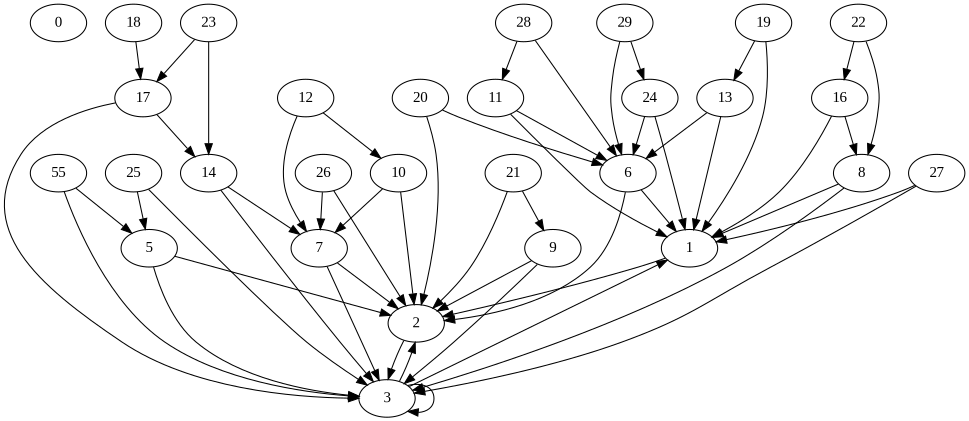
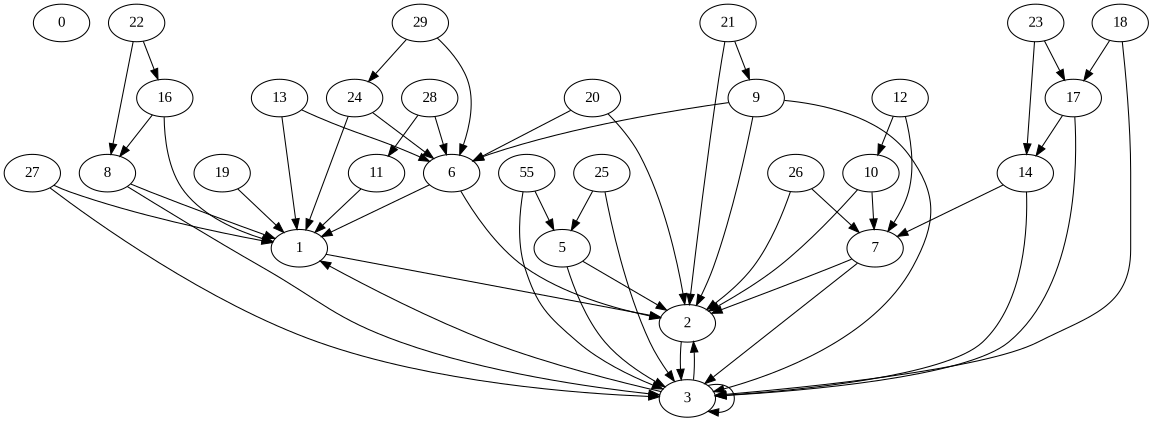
  digraph {
    fontname="Liberation Serif"
    node [fontname="Liberation Serif"]
    edge [fontname="Liberation Serif"]
    0
    1
    2
    3
    5
    6
    7
    8
    9
    10
    11
    12
    13
    14
    n15 [label=55]
    16
    17
    18
    19
    20
    21
    22
    23
    24
    25
    26
    27
    28
    29
    1 -> 2
    2 -> 3
    3 -> 1
    3 -> 2
    3 -> 3
    5 -> 2
    5 -> 3
    6 -> 1
    6 -> 2
    7 -> 2
    7 -> 3
    8 -> 1
    8 -> 3
    9 -> 2
    9 -> 3
    10 -> 2
    10 -> 7
    11 -> 1
-   11 -> 6
+   9 -> 6
    12 -> 7
    12 -> 10
    13 -> 1
    13 -> 6
    14 -> 3
    14 -> 7
    n15 -> 3
    n15 -> 5
    16 -> 1
    16 -> 8
    17 -> 3
    17 -> 14
+   18 -> 3
    18 -> 17
    19 -> 1
-   19 -> 13
    20 -> 2
    20 -> 6
    21 -> 2
    21 -> 9
    22 -> 8
    22 -> 16
    23 -> 14
    23 -> 17
    24 -> 1
    24 -> 6
    25 -> 3
    25 -> 5
    26 -> 2
    26 -> 7
    27 -> 1
    27 -> 3
    28 -> 6
    28 -> 11
    29 -> 6
    29 -> 24
  }
